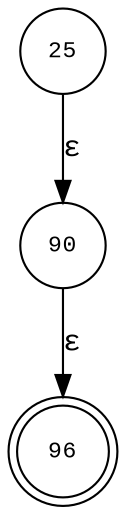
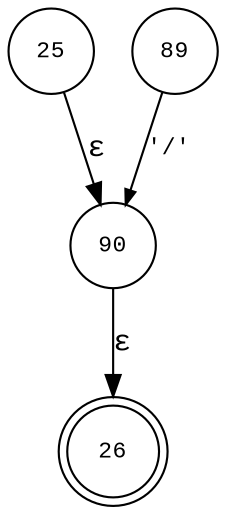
  digraph {
    fontname="Liberation Mono"
    rankdir=TB
    node [fixedsize=true fontname="Liberation Mono" fontsize=11 shape=circle peripheries=1]
    edge [fontname="Liberation Mono"]
-   n1 [label=96 shape=doublecircle width=.6 peripheries=""]
+   n1 [label=26 shape=doublecircle width=.6 peripheries=""]
    n2 [label=25 width=.55]
    n3 [label=90 width=.55]
+   n4 [label=89 width=.55]
    n2 -> n3 [label="&epsilon;"]
    n3 -> n1 [label="&epsilon;"]
+   n4 -> n3 [arrowhead=normal arrowsize=.7 fontsize=11 label="'/'"]
  }
